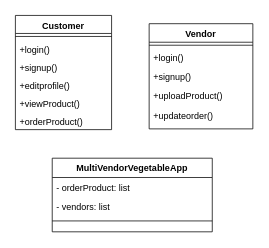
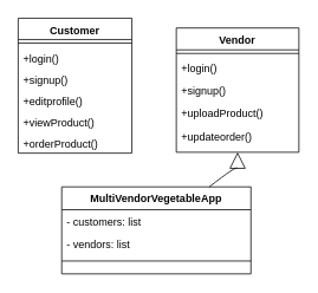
  <mxCell id="0" />
  <mxCell id="1" parent="0" />
  <mxCell id="2" value="Customer" style="swimlane;fontStyle=1;align=center;verticalAlign=top;childLayout=stackLayout;horizontal=1;startSize=24;horizontalStack=0;resizeParent=1;resizeParentMax=0;resizeLast=0;collapsible=0;marginBottom=0;" parent="1" vertex="1"><mxGeometry x="20" y="20" width="128" height="152" as="geometry" /></mxCell>
  <mxCell id="3" style="line;strokeWidth=1;fillColor=none;align=left;verticalAlign=middle;spacingTop=-1;spacingLeft=3;spacingRight=3;rotatable=0;labelPosition=right;points=[];portConstraint=eastwest;strokeColor=inherit;" parent="2" vertex="1"><mxGeometry y="24" width="128" height="8" as="geometry" /></mxCell>
  <mxCell id="4" value="+login()" style="text;strokeColor=none;fillColor=none;align=left;verticalAlign=top;spacingLeft=4;spacingRight=4;overflow=hidden;rotatable=0;points=[[0,0.5],[1,0.5]];portConstraint=eastwest;" parent="2" vertex="1"><mxGeometry y="32" width="128" height="24" as="geometry" /></mxCell>
  <mxCell id="5" value="+signup()" style="text;strokeColor=none;fillColor=none;align=left;verticalAlign=top;spacingLeft=4;spacingRight=4;overflow=hidden;rotatable=0;points=[[0,0.5],[1,0.5]];portConstraint=eastwest;" parent="2" vertex="1"><mxGeometry y="56" width="128" height="24" as="geometry" /></mxCell>
  <mxCell id="6" value="+editprofile()" style="text;strokeColor=none;fillColor=none;align=left;verticalAlign=top;spacingLeft=4;spacingRight=4;overflow=hidden;rotatable=0;points=[[0,0.5],[1,0.5]];portConstraint=eastwest;" parent="2" vertex="1"><mxGeometry y="80" width="128" height="24" as="geometry" /></mxCell>
  <mxCell id="7" value="+viewProduct()" style="text;strokeColor=none;fillColor=none;align=left;verticalAlign=top;spacingLeft=4;spacingRight=4;overflow=hidden;rotatable=0;points=[[0,0.5],[1,0.5]];portConstraint=eastwest;" vertex="1" parent="2"><mxGeometry y="104" width="128" height="24" as="geometry" /></mxCell>
  <mxCell id="8" value="+orderProduct()" style="text;strokeColor=none;fillColor=none;align=left;verticalAlign=top;spacingLeft=4;spacingRight=4;overflow=hidden;rotatable=0;points=[[0,0.5],[1,0.5]];portConstraint=eastwest;" parent="2" vertex="1"><mxGeometry y="128" width="128" height="24" as="geometry" /></mxCell>
  <mxCell id="9" value="Vendor" style="swimlane;fontStyle=1;align=center;verticalAlign=top;childLayout=stackLayout;horizontal=1;startSize=24.667;horizontalStack=0;resizeParent=1;resizeParentMax=0;resizeLast=0;collapsible=0;marginBottom=0;" parent="1" vertex="1"><mxGeometry x="198" y="31" width="138" height="139.997" as="geometry" /></mxCell>
  <mxCell id="10" style="line;strokeWidth=1;fillColor=none;align=left;verticalAlign=middle;spacingTop=-1;spacingLeft=3;spacingRight=3;rotatable=0;labelPosition=right;points=[];portConstraint=eastwest;strokeColor=inherit;" parent="9" vertex="1"><mxGeometry y="24.667" width="138" height="8" as="geometry" /></mxCell>
  <mxCell id="11" value="+login()" style="text;strokeColor=none;fillColor=none;align=left;verticalAlign=top;spacingLeft=4;spacingRight=4;overflow=hidden;rotatable=0;points=[[0,0.5],[1,0.5]];portConstraint=eastwest;" parent="9" vertex="1"><mxGeometry y="32.667" width="138" height="25" as="geometry" /></mxCell>
  <mxCell id="12" value="+signup()" style="text;strokeColor=none;fillColor=none;align=left;verticalAlign=top;spacingLeft=4;spacingRight=4;overflow=hidden;rotatable=0;points=[[0,0.5],[1,0.5]];portConstraint=eastwest;" parent="9" vertex="1"><mxGeometry y="57.667" width="138" height="25" as="geometry" /></mxCell>
  <mxCell id="13" value="+uploadProduct()" style="text;strokeColor=none;fillColor=none;align=left;verticalAlign=top;spacingLeft=4;spacingRight=4;overflow=hidden;rotatable=0;points=[[0,0.5],[1,0.5]];portConstraint=eastwest;" parent="9" vertex="1"><mxGeometry y="82.667" width="138" height="27.33" as="geometry" /></mxCell>
  <mxCell id="14" value="+updateorder()" style="text;strokeColor=none;fillColor=none;align=left;verticalAlign=top;spacingLeft=4;spacingRight=4;overflow=hidden;rotatable=0;points=[[0,0.5],[1,0.5]];portConstraint=eastwest;" vertex="1" parent="9"><mxGeometry y="109.997" width="138" height="30" as="geometry" /></mxCell>
  <mxCell id="15" value="MultiVendorVegetableApp" style="swimlane;fontStyle=1;align=center;verticalAlign=top;childLayout=stackLayout;horizontal=1;startSize=25.714;horizontalStack=0;resizeParent=1;resizeParentMax=0;resizeLast=0;collapsible=0;marginBottom=0;" parent="1" vertex="1"><mxGeometry x="69" y="210" width="213" height="98" as="geometry" /></mxCell>
- <mxCell id="16" value="- orderProduct: list" style="text;strokeColor=none;fillColor=none;align=left;verticalAlign=top;spacingLeft=4;spacingRight=4;overflow=hidden;rotatable=0;points=[[0,0.5],[1,0.5]];portConstraint=eastwest;" parent="15" vertex="1"><mxGeometry y="26" width="213" height="26" as="geometry" /></mxCell>
+ <mxCell id="16" value="- customers: list" style="text;strokeColor=none;fillColor=none;align=left;verticalAlign=top;spacingLeft=4;spacingRight=4;overflow=hidden;rotatable=0;points=[[0,0.5],[1,0.5]];portConstraint=eastwest;" parent="15" vertex="1"><mxGeometry y="26" width="213" height="26" as="geometry" /></mxCell>
  <mxCell id="17" value="- vendors: list" style="text;strokeColor=none;fillColor=none;align=left;verticalAlign=top;spacingLeft=4;spacingRight=4;overflow=hidden;rotatable=0;points=[[0,0.5],[1,0.5]];portConstraint=eastwest;" parent="15" vertex="1"><mxGeometry y="51" width="213" height="26" as="geometry" /></mxCell>
  <mxCell id="18" style="line;strokeWidth=1;fillColor=none;align=left;verticalAlign=middle;spacingTop=-1;spacingLeft=3;spacingRight=3;rotatable=0;labelPosition=right;points=[];portConstraint=eastwest;strokeColor=inherit;" parent="15" vertex="1"><mxGeometry y="77" width="213" height="13" as="geometry" /></mxCell>
+ <mxCell id="19" value="" style="curved=1;startArrow=block;startSize=16;startFill=0;endArrow=none;exitX=0.5;exitY=1;entryX=0.78;entryY=0;" parent="1" source="9" target="15" edge="1"><mxGeometry relative="1" as="geometry"><Array as="points"><mxPoint x="267" y="185" /></Array></mxGeometry></mxCell>
